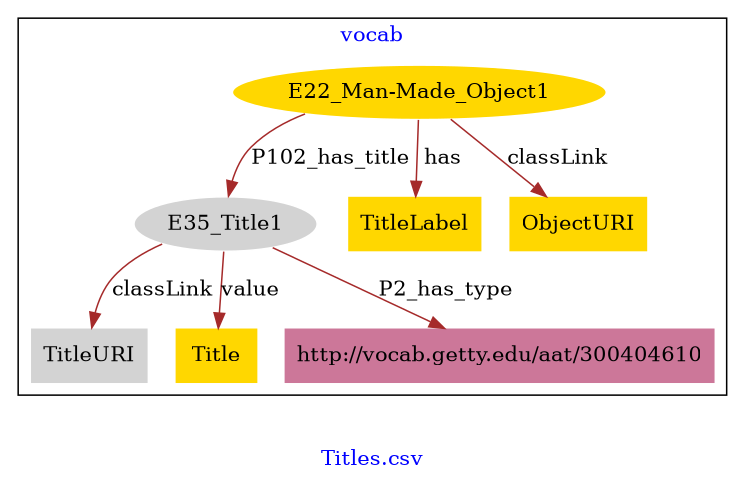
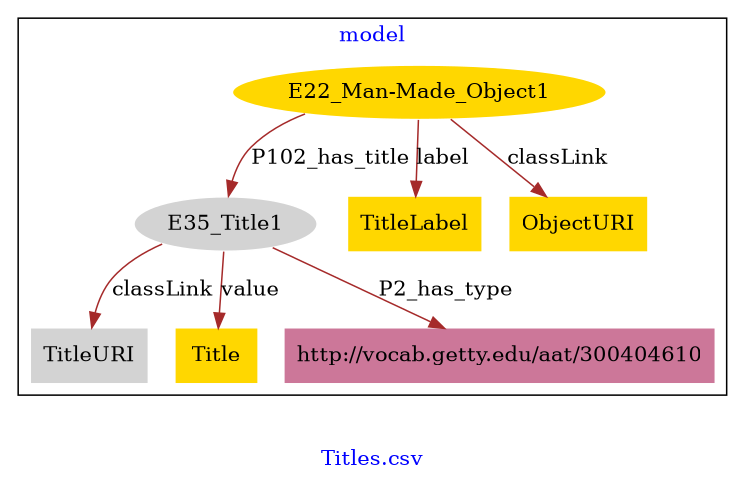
  digraph {
    fontcolor=blue
    label="Titles.csv"
    remincross=true
    node [fillcolor=gold style=filled shape=plaintext]
    edge [color=brown fontcolor=black]
    n1 [color=white label="E22_Man-Made_Object1" shape=""]
    n2 [color=white fillcolor=lightgray label=E35_Title1 shape=""]
    n3 [fillcolor=lightgray label=TitleURI]
    n4 [label=Title]
    n5 [label=TitleLabel]
    n6 [label=ObjectURI]
    n7 [fillcolor="#CC7799" label="http://vocab.getty.edu/aat/300404610"]
    subgraph cluster_1 {
-     label=vocab
+     label=model
      n1
      n2
      n3
      n4
      n5
      n6
      n7
    }
    n1 -> n2 [label=P102_has_title]
-   n1 -> n5 [label=has]
+   n1 -> n5 [label=label]
    n1 -> n6 [label=classLink]
    n2 -> n3 [label=classLink]
    n2 -> n4 [label=value]
    n2 -> n7 [label=P2_has_type]
  }
